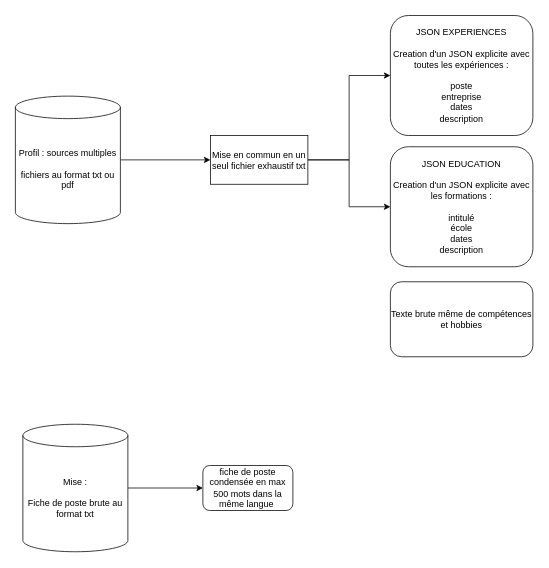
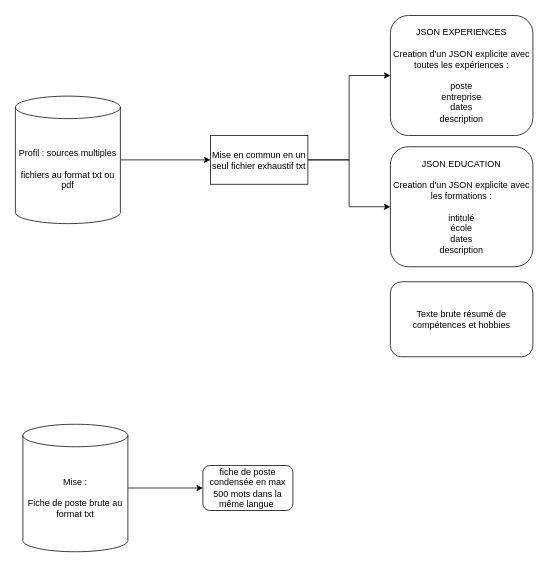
  <mxCell id="0" />
  <mxCell id="1" parent="0" />
  <mxCell id="2" value="" style="edgeStyle=orthogonalEdgeStyle;rounded=0;orthogonalLoop=1;jettySize=auto;html=1;" edge="1" parent="1" source="3" target="9"><mxGeometry relative="1" as="geometry" /></mxCell>
  <mxCell id="3" value="Profil : sources multiples&lt;br&gt;&lt;br&gt;fichiers au format txt ou pdf" style="shape=cylinder3;whiteSpace=wrap;html=1;boundedLbl=1;backgroundOutline=1;size=15;" vertex="1" parent="1"><mxGeometry x="20" y="127.5" width="140" height="170" as="geometry" /></mxCell>
  <mxCell id="4" value="" style="edgeStyle=orthogonalEdgeStyle;rounded=0;orthogonalLoop=1;jettySize=auto;html=1;" edge="1" parent="1" source="5" target="6"><mxGeometry relative="1" as="geometry" /></mxCell>
  <mxCell id="5" value="Mise :&lt;br&gt;&lt;br&gt;Fiche de poste brute au format txt" style="shape=cylinder3;whiteSpace=wrap;html=1;boundedLbl=1;backgroundOutline=1;size=15;" vertex="1" parent="1"><mxGeometry x="30" y="565" width="140" height="170" as="geometry" /></mxCell>
  <mxCell id="6" value="fiche de poste condensée en max 500 mots dans la même langue&amp;nbsp;" style="rounded=1;whiteSpace=wrap;html=1;" vertex="1" parent="1"><mxGeometry x="270" y="620" width="120" height="60" as="geometry" /></mxCell>
  <mxCell id="7" style="edgeStyle=orthogonalEdgeStyle;rounded=0;orthogonalLoop=1;jettySize=auto;html=1;exitX=1;exitY=0.5;exitDx=0;exitDy=0;" edge="1" parent="1" source="9" target="10"><mxGeometry relative="1" as="geometry" /></mxCell>
  <mxCell id="8" style="edgeStyle=orthogonalEdgeStyle;rounded=0;orthogonalLoop=1;jettySize=auto;html=1;exitX=1;exitY=0.5;exitDx=0;exitDy=0;entryX=0;entryY=0.5;entryDx=0;entryDy=0;" edge="1" parent="1" source="9" target="11"><mxGeometry relative="1" as="geometry" /></mxCell>
  <mxCell id="9" value="Mise en commun en un seul fichier exhaustif txt" style="whiteSpace=wrap;html=1;rounded=0;" vertex="1" parent="1"><mxGeometry x="280" y="180" width="130" height="65" as="geometry" /></mxCell>
  <mxCell id="10" value="JSON EXPERIENCES&lt;div&gt;&lt;br&gt;Creation d'un JSON explicite avec toutes les expériences :&lt;br&gt;&lt;br&gt;poste&lt;br&gt;entreprise&lt;br&gt;dates&lt;br&gt;description&lt;/div&gt;" style="rounded=1;whiteSpace=wrap;html=1;" vertex="1" parent="1"><mxGeometry x="520" y="20" width="190" height="160" as="geometry" /></mxCell>
  <mxCell id="11" value="JSON EDUCATION&lt;div&gt;&lt;br&gt;Creation d'un JSON explicite avec les formations :&lt;br&gt;&lt;br&gt;intitulé&lt;br&gt;école&lt;br&gt;dates&lt;br&gt;description&lt;/div&gt;" style="rounded=1;whiteSpace=wrap;html=1;" vertex="1" parent="1"><mxGeometry x="520" y="195" width="190" height="160" as="geometry" /></mxCell>
- <mxCell id="12" value="Texte brute même de compétences et hobbies" style="rounded=1;whiteSpace=wrap;html=1;" vertex="1" parent="1"><mxGeometry x="520" y="375" width="190" height="100" as="geometry" /></mxCell>
+ <mxCell id="12" value="Texte brute résumé de compétences et hobbies" style="rounded=1;whiteSpace=wrap;html=1;" vertex="1" parent="1"><mxGeometry x="520" y="375" width="190" height="100" as="geometry" /></mxCell>
